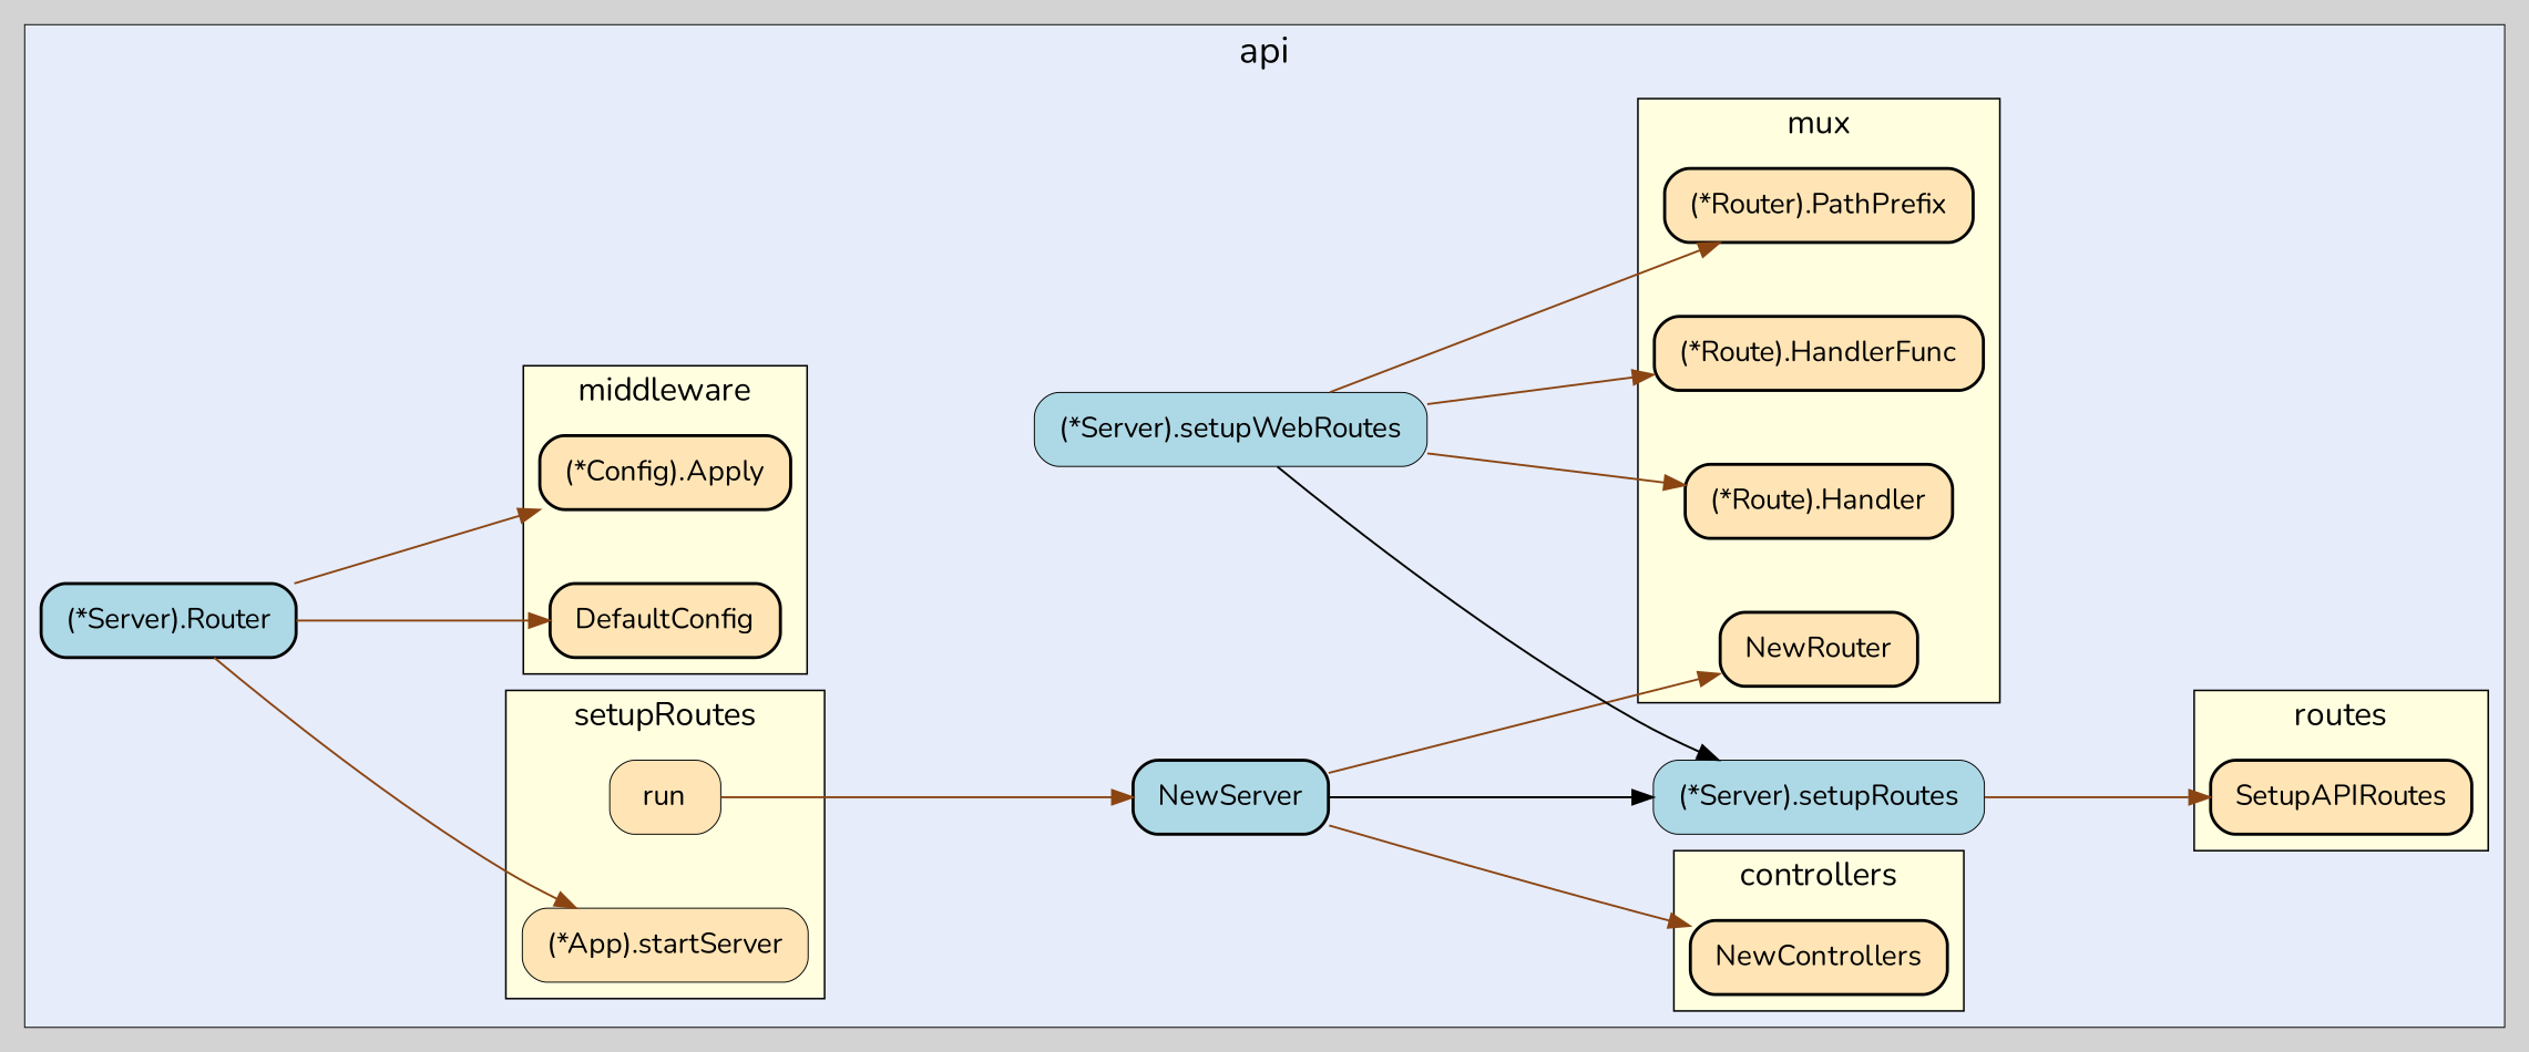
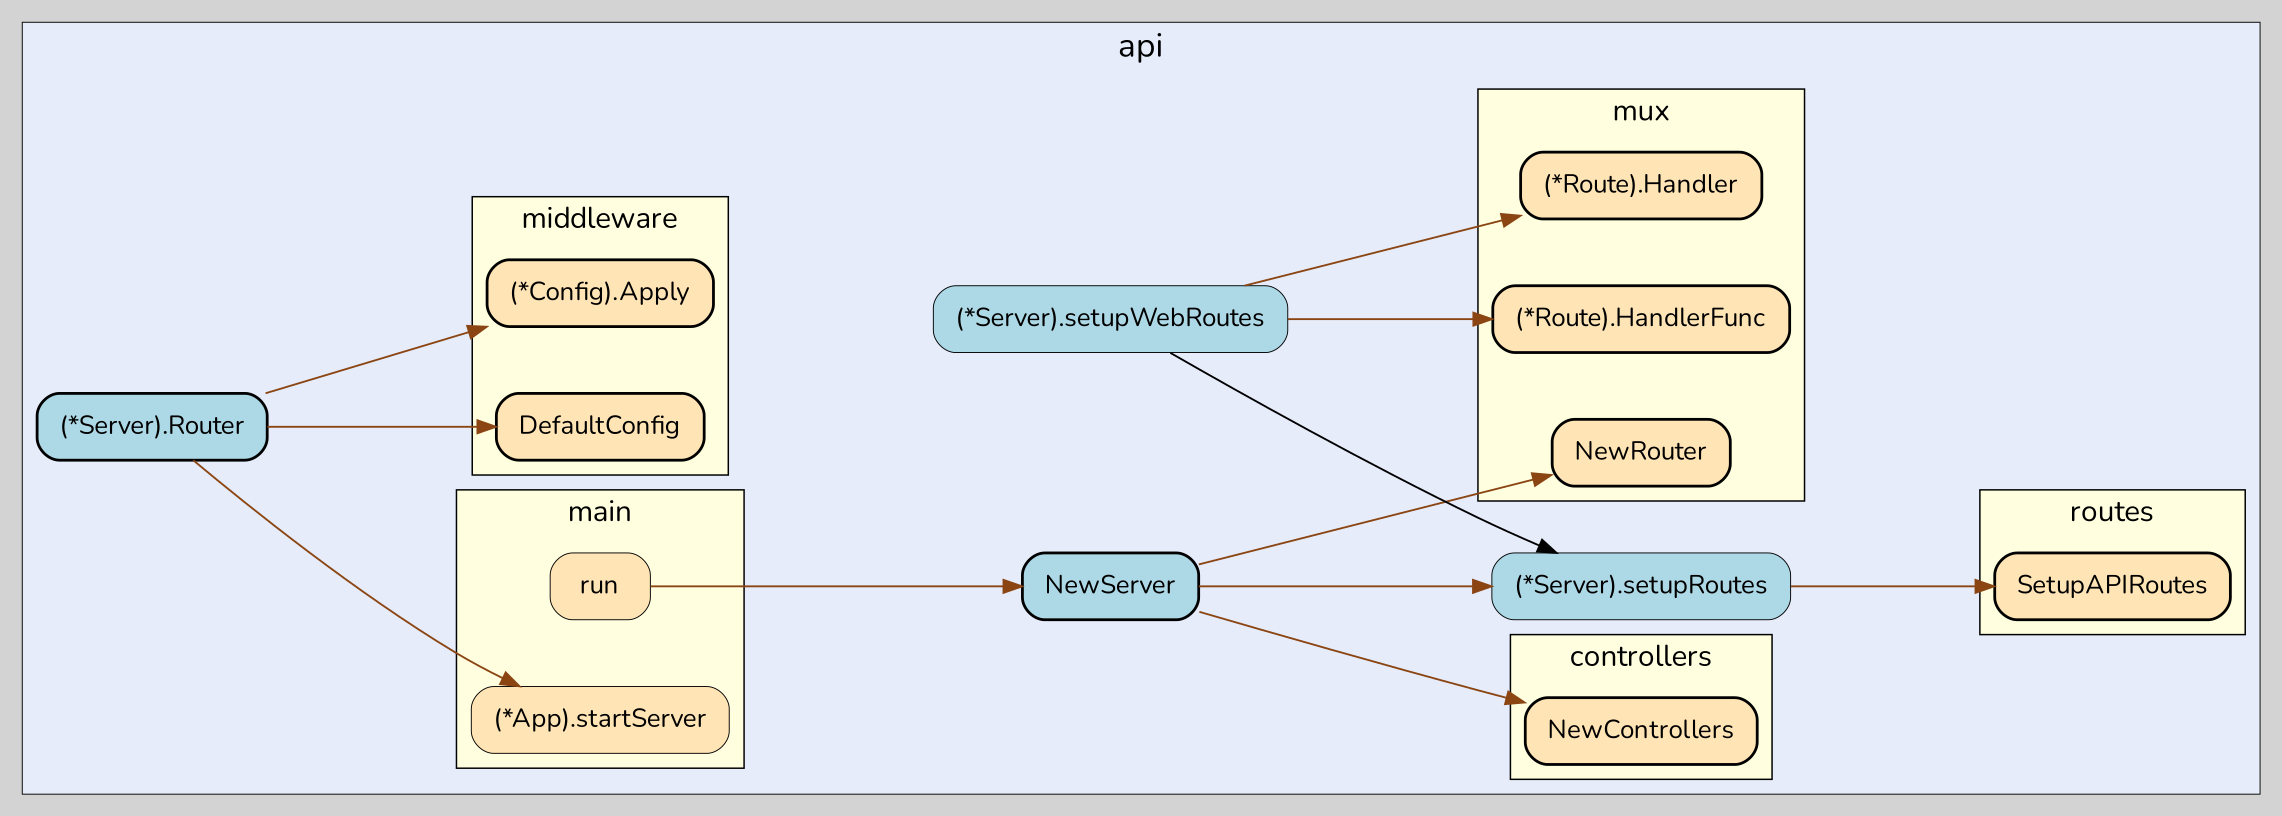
  digraph {
    bgcolor=lightgray
    fontname=Nunito
    fontsize=14
    labeljust=l
    nodesep=0.5
    penwidth=0.5
    rankdir=LR
    style=solid
    node [fillcolor=moccasin fontname=Nunito margin="0.16,0.0" penwidth=1.5 shape=box style="filled,rounded"]
    edge [color=saddlebrown fontname=Nunito minlen=3]
    n1 [label=run penwidth=0.5]
    n2 [label="(*App).startServer" penwidth=0.5]
    n3 [label=DefaultConfig]
    n4 [label="(*Config).Apply"]
    n5 [label=SetupAPIRoutes]
    n6 [label=NewControllers]
    n7 [label=NewRouter]
-   n8 [label="(*Router).PathPrefix"]
    n9 [label="(*Route).Handler"]
    n10 [label="(*Route).HandlerFunc"]
    n11 [fillcolor=lightblue label=NewServer]
    n12 [fillcolor=lightblue label="(*Server).setupRoutes" penwidth=0.5]
    n13 [fillcolor=lightblue label="(*Server).setupWebRoutes" penwidth=0.5]
    n14 [fillcolor=lightblue label="(*Server).Router"]
    subgraph cluster_1 {
      bgcolor="#e6ecfa"
      fontsize=18
      label=api
      labeljust=c
      labelloc=t
      n11
      n12
      n13
      n14
      subgraph cluster_2 {
        bgcolor="#e6ecfa"
        fillcolor=lightyellow
        fontsize=16
-       label=setupRoutes
+       label=main
        labeljust=c
        labelloc=t
        penwidth=0.8
        rank=sink
        style=filled
        n1
        n2
      }
      subgraph cluster_3 {
        bgcolor="#e6ecfa"
        fillcolor=lightyellow
        fontsize=16
        label=middleware
        labeljust=c
        labelloc=t
        penwidth=0.8
        rank=sink
        style=filled
        n3
        n4
      }
      subgraph cluster_4 {
        bgcolor="#e6ecfa"
        fillcolor=lightyellow
        fontsize=16
        label=routes
        labeljust=c
        labelloc=t
        penwidth=0.8
        rank=sink
        style=filled
        n5
      }
      subgraph cluster_5 {
        bgcolor="#e6ecfa"
        fillcolor=lightyellow
        fontsize=16
        label=controllers
        labeljust=c
        labelloc=t
        penwidth=0.8
        rank=sink
        style=filled
        n6
      }
      subgraph cluster_6 {
        bgcolor="#e6ecfa"
        fillcolor=lightyellow
        fontsize=16
        label=mux
        labeljust=c
        labelloc=t
        penwidth=0.8
        rank=sink
        style=filled
        n7
-       n8
        n9
        n10
      }
    }
    n1 -> n11
    n11 -> n6
    n11 -> n7
-   n11 -> n12 [color=""]
+   n11 -> n12
    n12 -> n5
-   n13 -> n8
    n13 -> n9
    n13 -> n10
    n13 -> n12 [color=""]
    n14 -> n2
    n14 -> n3
    n14 -> n4
  }
